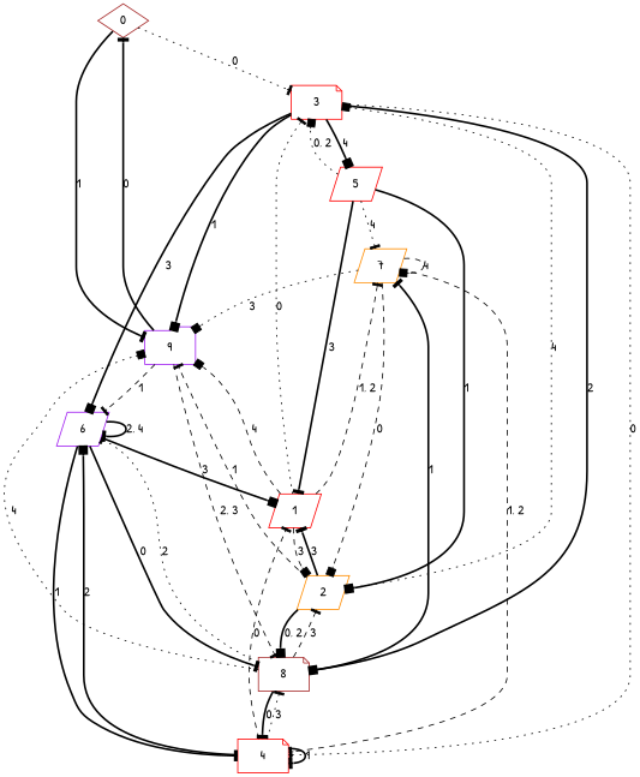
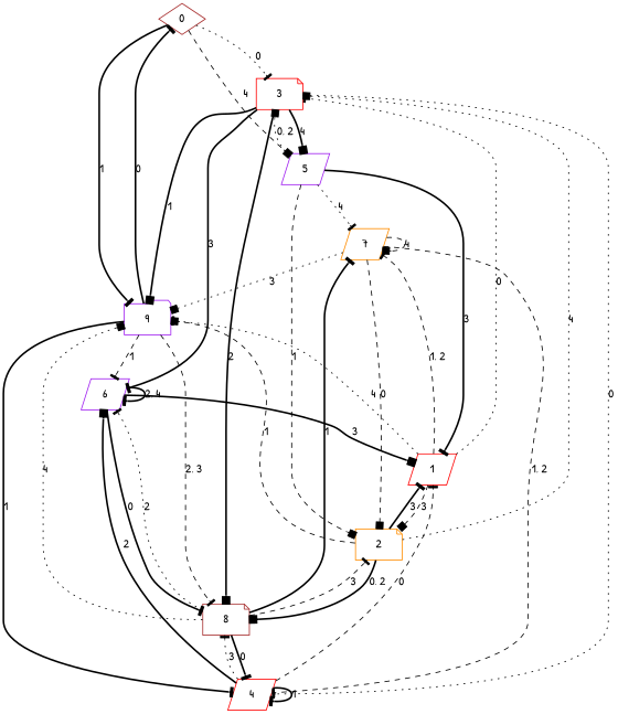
  digraph {
    fontname="Patrick Hand"
    node [color=red fontname="Patrick Hand" shape=parallelogram]
    edge [arrowhead=tee fontname="Patrick Hand" style=bold]
    n1 [color=brown label=0 shape=diamond]
    n2 [label=3 shape=note]
-   n3 [label=5]
+   n3 [color=purple label=5]
    n4 [color=purple label=9 shape=folder]
-   n5 [color=darkorange label=2]
+   n5 [color=darkorange label=2 shape=note]
    n6 [label=1]
    n7 [color=brown label=8 shape=note]
-   n8 [label=4 shape=note]
+   n8 [label=4]
    n9 [color=purple label=6]
    n10 [color=darkorange label=7]
    n1 -> n2 [label=0 style=dotted]
+   n1 -> n3 [arrowhead=box label=4 style=dashed]
    n1 -> n4 [label=1]
    n2 -> n3 [arrowhead=box label=4]
    n2 -> n4 [arrowhead=box label=1]
    n2 -> n7 [arrowhead=box label=2]
    n2 -> n8 [label=0 style=dotted]
-   n2 -> n9 [arrowhead=box label=3]
+   n2 -> n9 [label=3]
    n3 -> n2 [arrowhead=box label="0, 2" style=dotted]
-   n3 -> n5 [arrowhead=box label=1]
+   n3 -> n5 [arrowhead=box label=1 style=dashed]
    n3 -> n6 [label=3]
    n3 -> n10 [label=4 style=dotted]
    n4 -> n1 [label=0]
    n4 -> n7 [label="2, 3" style=dashed]
    n4 -> n9 [label=1 style=dashed]
    n5 -> n2 [arrowhead=box label=4 style=dotted]
    n5 -> n4 [label=1 style=dashed]
    n5 -> n6 [label=3]
    n5 -> n7 [arrowhead=box label="0, 2"]
    n6 -> n2 [label=0 style=dotted]
-   n6 -> n4 [arrowhead=box label=4 style=dashed]
+   n6 -> n4 [arrowhead=box label=4 style=dotted]
    n6 -> n5 [arrowhead=box label=3 style=dashed]
    n6 -> n10 [label="1, 2" style=dashed]
    n7 -> n4 [arrowhead=box label=4 style=dotted]
    n7 -> n5 [label=3 style=dashed]
    n7 -> n8 [label=0]
    n7 -> n9 [label=2 style=dotted]
    n7 -> n10 [label=1]
    n8 -> n6 [label=0 style=dashed]
    n8 -> n7 [label=3 style=dotted]
    n8 -> n8 [label=1]
    n8 -> n9 [arrowhead=box label=2]
    n9 -> n6 [arrowhead=box label=3]
    n9 -> n7 [label=0]
-   n9 -> n8 [label=1]
+   n4 -> n8 [label=1]
    n9 -> n9 [label="2, 4"]
    n10 -> n4 [arrowhead=box label=3 style=dotted]
    n10 -> n5 [arrowhead=box label=0 style=dashed]
    n10 -> n8 [label="1, 2" style=dashed]
    n10 -> n10 [arrowhead=box label=4 style=dashed]
  }
